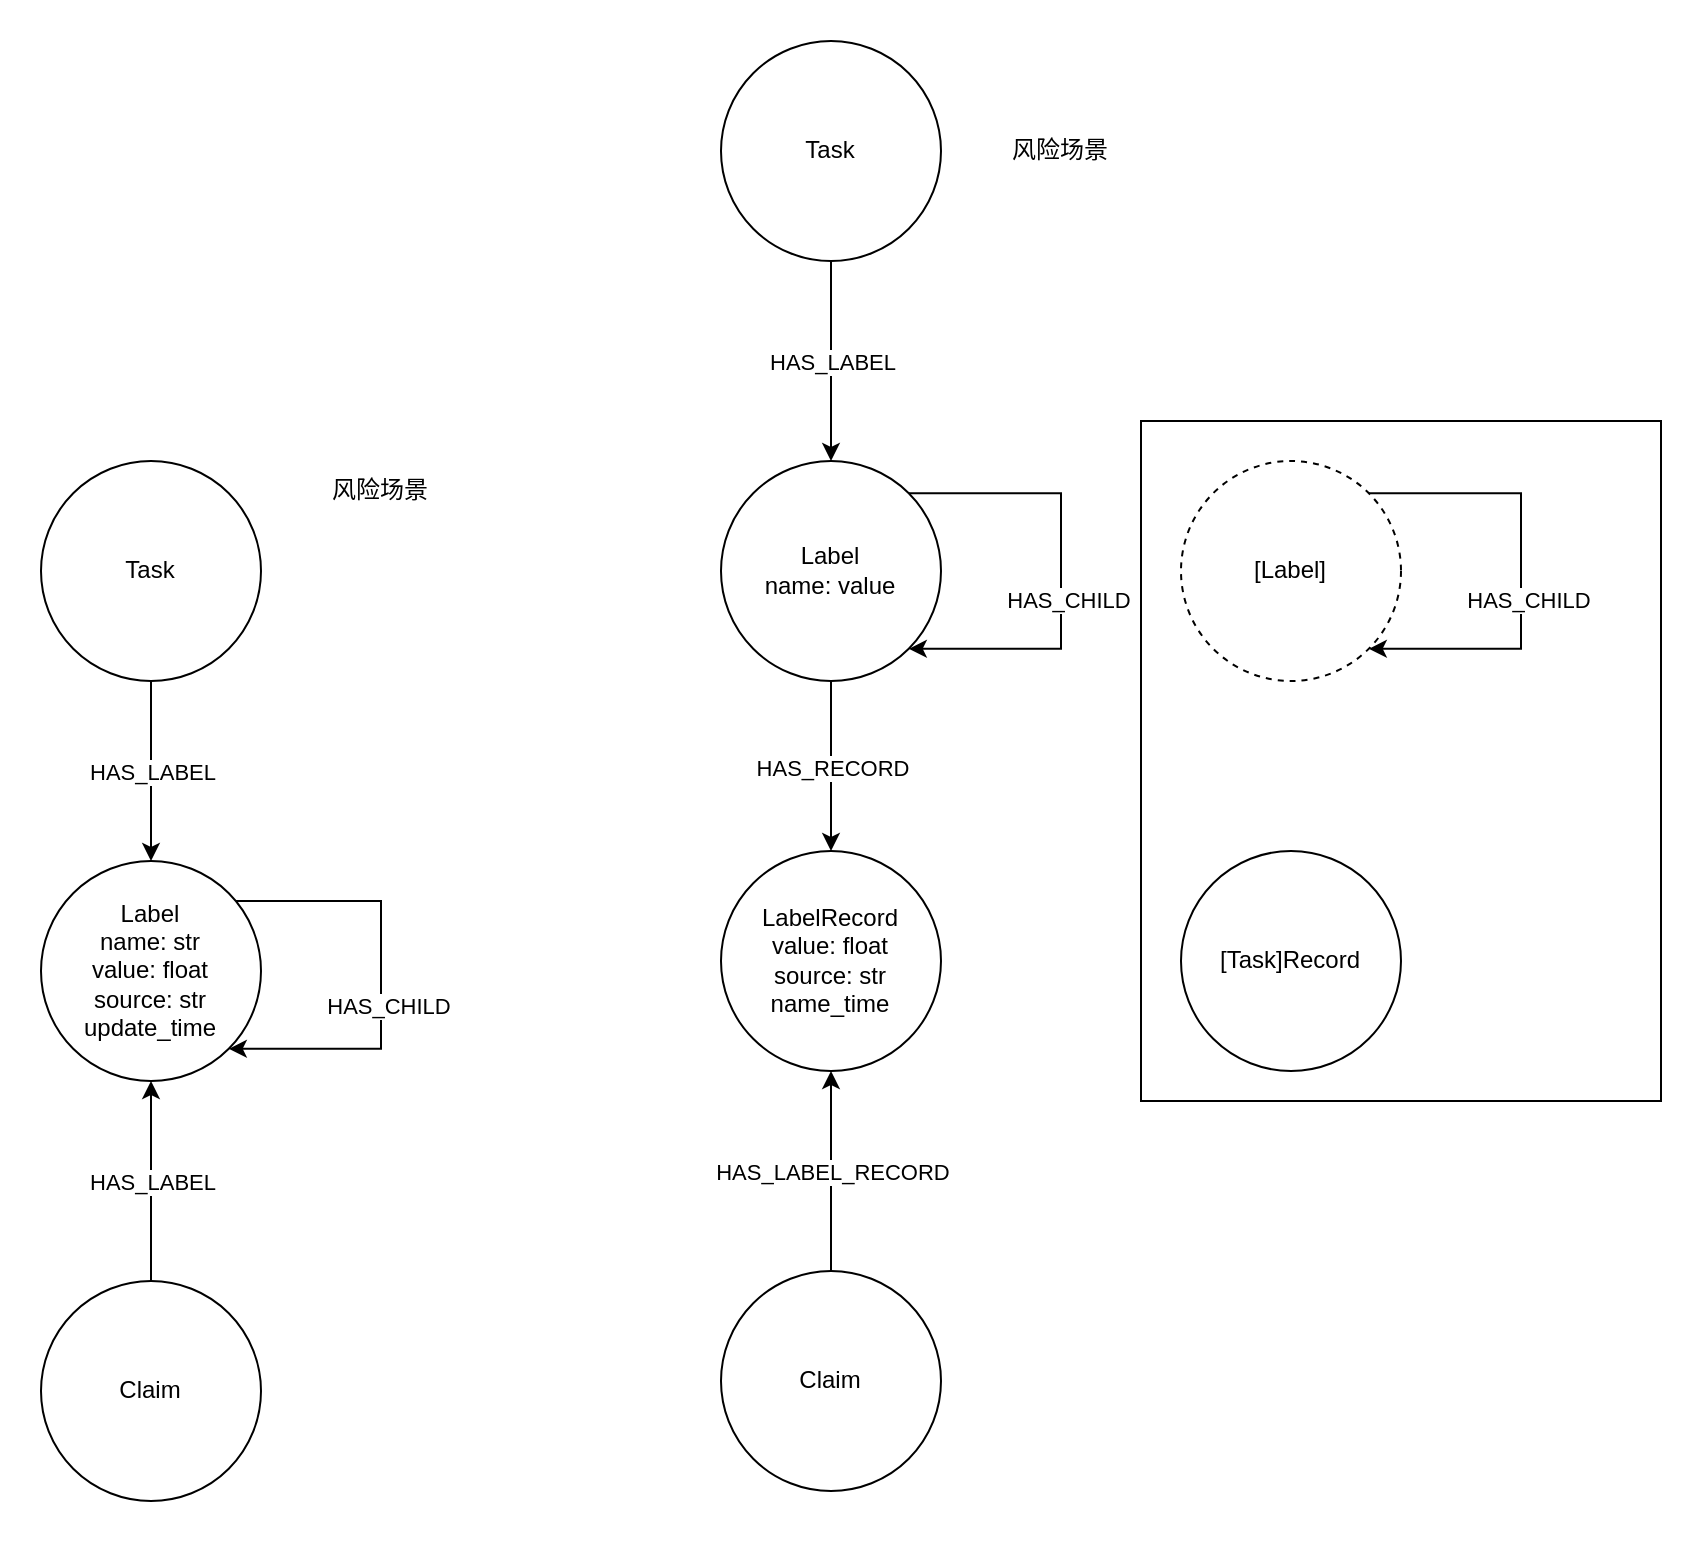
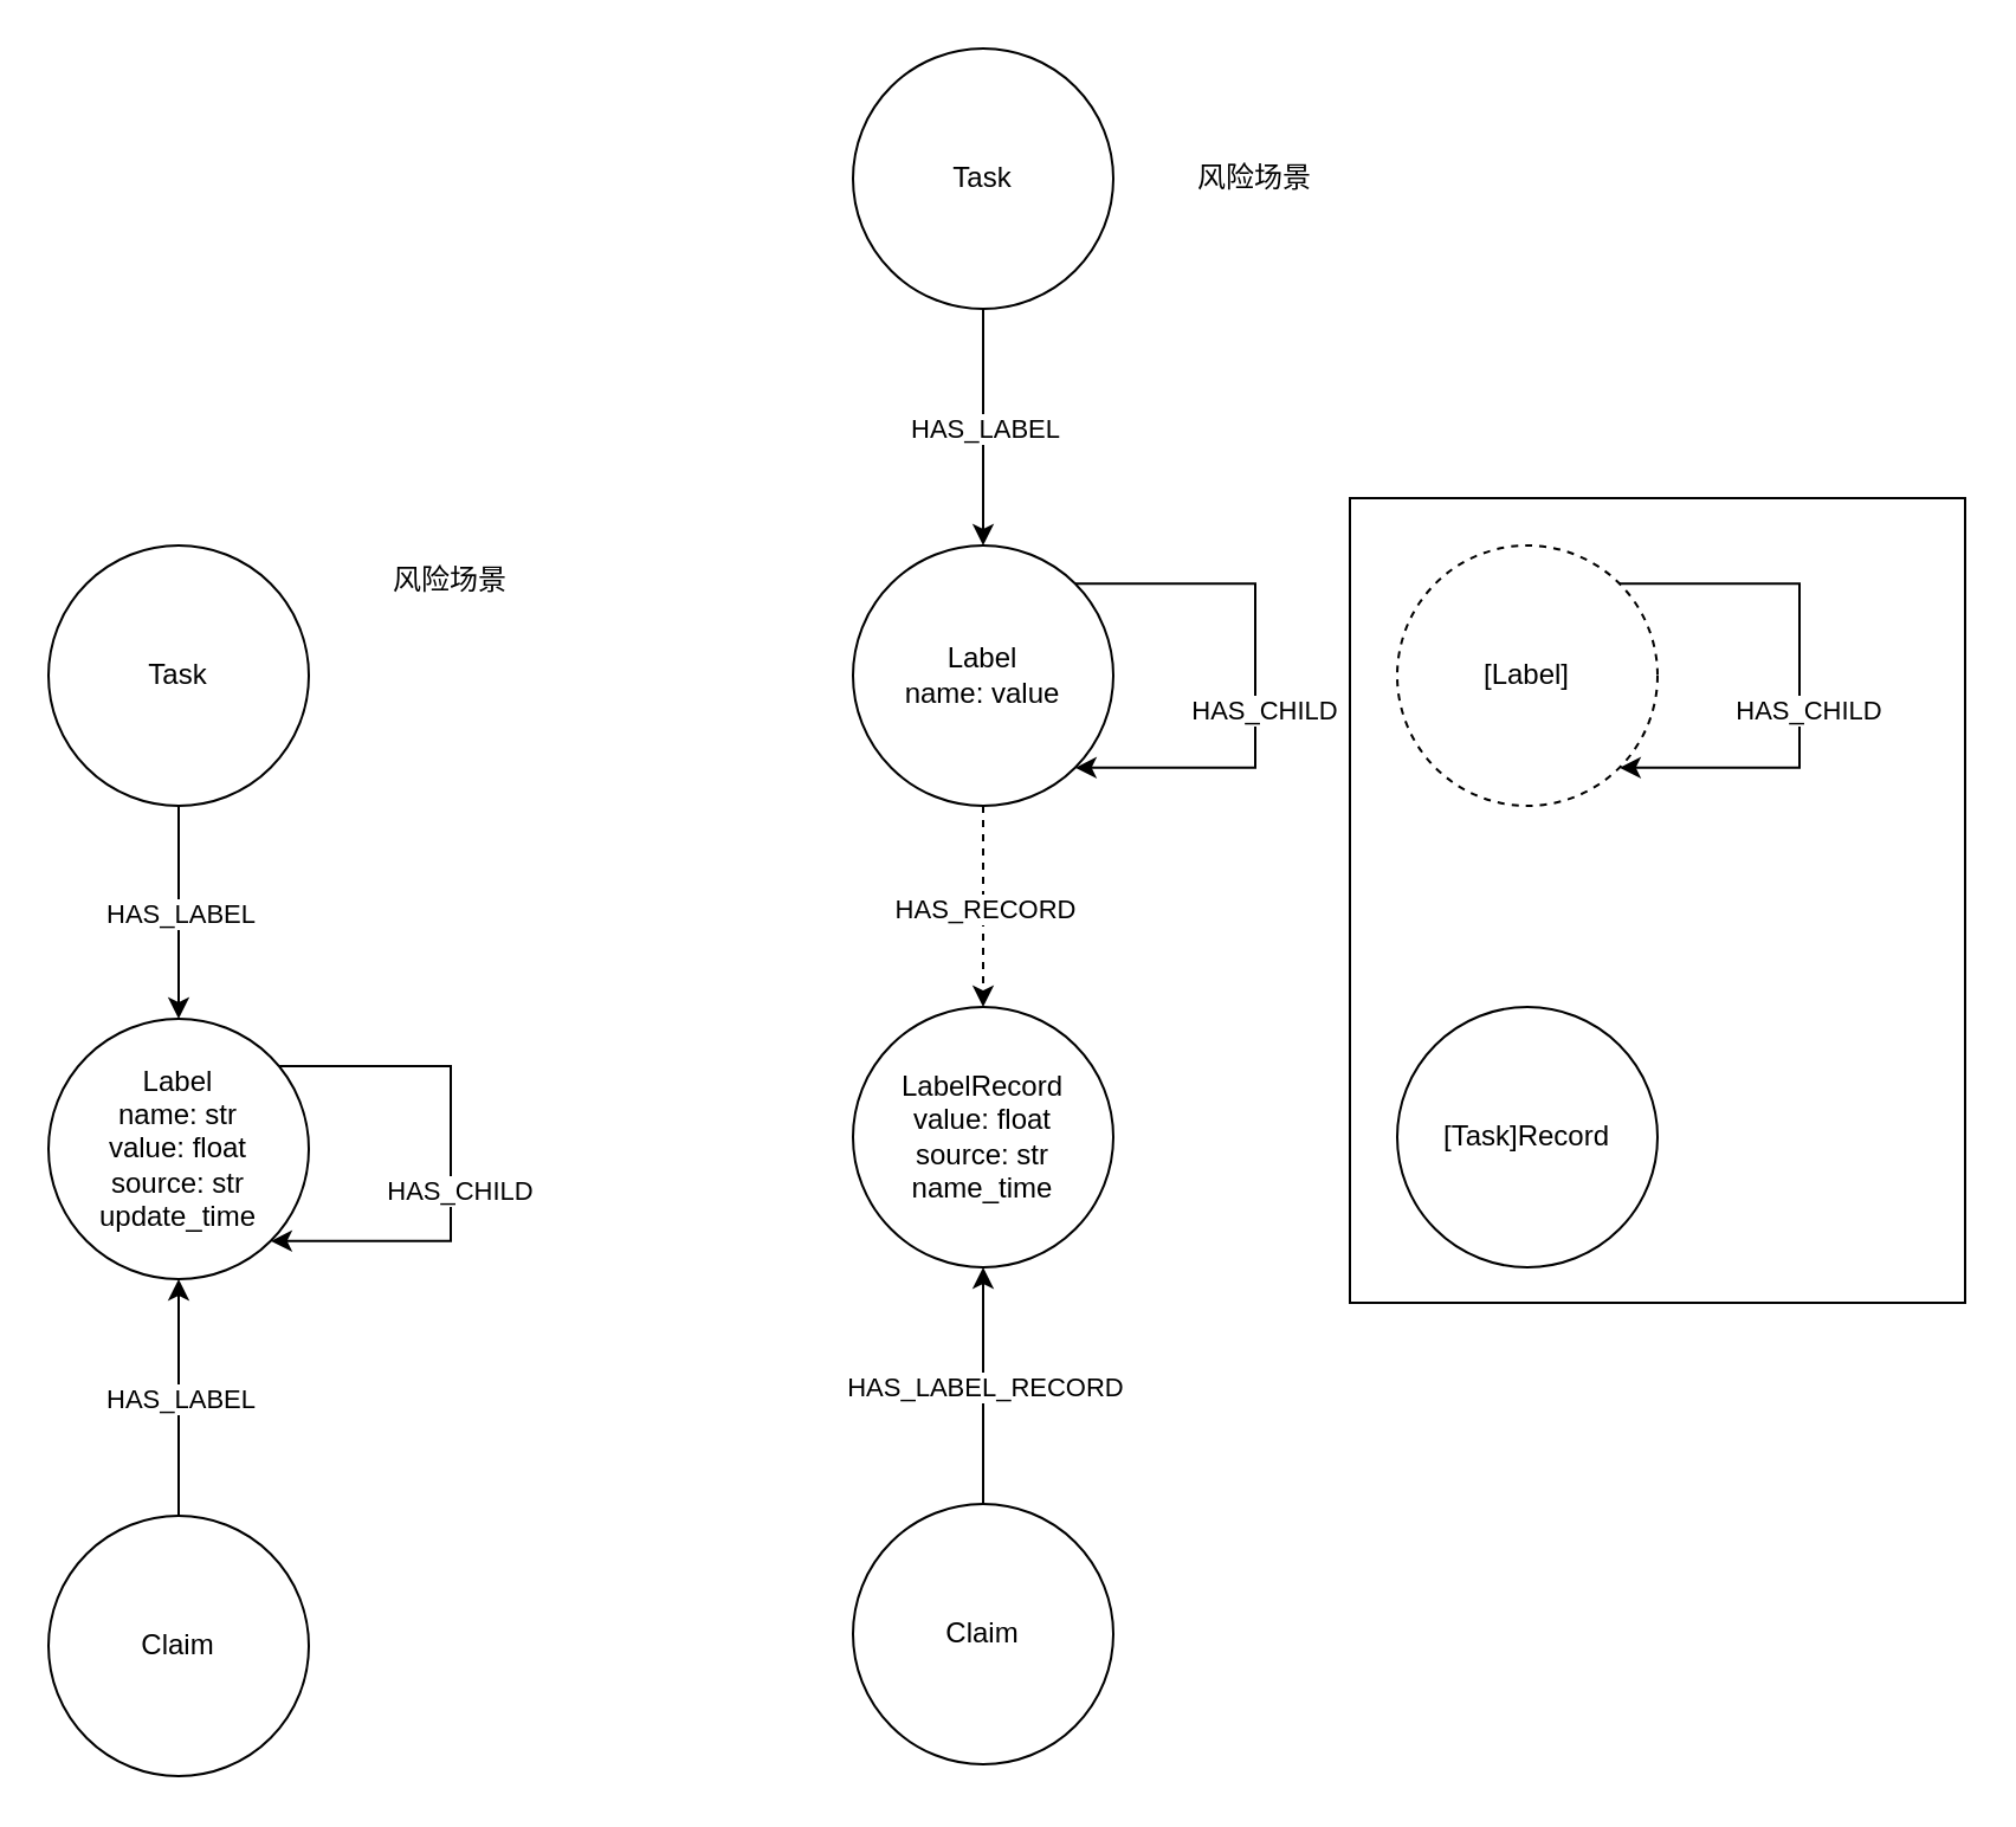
  <mxCell id="0" />
  <mxCell id="1" parent="0" />
  <mxCell id="2" value="Label&lt;br&gt;name: str&lt;br&gt;value: float&lt;br&gt;source: str&lt;br&gt;update_time" style="ellipse;whiteSpace=wrap;html=1;aspect=fixed;" vertex="1" parent="1"><mxGeometry x="20" y="430" width="110" height="110" as="geometry" /></mxCell>
  <mxCell id="3" value="Claim" style="ellipse;whiteSpace=wrap;html=1;aspect=fixed;" vertex="1" parent="1"><mxGeometry x="20" y="640" width="110" height="110" as="geometry" /></mxCell>
  <mxCell id="4" value="" style="endArrow=classic;html=1;rounded=0;edgeStyle=orthogonalEdgeStyle;entryX=0.5;entryY=1;entryDx=0;entryDy=0;exitX=0.5;exitY=0;exitDx=0;exitDy=0;" edge="1" parent="1" source="3" target="2"><mxGeometry relative="1" as="geometry"><mxPoint x="80" y="610" as="sourcePoint" /><mxPoint x="180" y="610" as="targetPoint" /></mxGeometry></mxCell>
  <mxCell id="5" value="HAS_LABEL" style="edgeLabel;resizable=0;html=1;align=center;verticalAlign=middle;" connectable="0" vertex="1" parent="4"><mxGeometry relative="1" as="geometry" /></mxCell>
  <mxCell id="6" value="" style="edgeStyle=elbowEdgeStyle;elbow=horizontal;endArrow=classic;html=1;rounded=0;entryX=1;entryY=1;entryDx=0;entryDy=0;" edge="1" parent="1" source="2" target="2"><mxGeometry width="50" height="50" relative="1" as="geometry"><mxPoint x="110" y="640" as="sourcePoint" /><mxPoint x="160" y="590" as="targetPoint" /><Array as="points"><mxPoint x="190" y="450" /><mxPoint x="140" y="370" /></Array></mxGeometry></mxCell>
  <mxCell id="7" value="HAS_CHILD" style="edgeLabel;html=1;align=center;verticalAlign=middle;resizable=0;points=[];" vertex="1" connectable="0" parent="6"><mxGeometry x="0.122" y="3" relative="1" as="geometry"><mxPoint as="offset" /></mxGeometry></mxCell>
  <mxCell id="8" value="Task" style="ellipse;whiteSpace=wrap;html=1;aspect=fixed;" vertex="1" parent="1"><mxGeometry x="20" y="230" width="110" height="110" as="geometry" /></mxCell>
  <mxCell id="9" value="" style="endArrow=classic;html=1;rounded=0;edgeStyle=orthogonalEdgeStyle;exitX=0.5;exitY=1;exitDx=0;exitDy=0;" edge="1" parent="1" source="8"><mxGeometry relative="1" as="geometry"><mxPoint x="85" y="650" as="sourcePoint" /><mxPoint x="75" y="430" as="targetPoint" /></mxGeometry></mxCell>
  <mxCell id="10" value="HAS_LABEL" style="edgeLabel;resizable=0;html=1;align=center;verticalAlign=middle;" connectable="0" vertex="1" parent="9"><mxGeometry relative="1" as="geometry" /></mxCell>
  <mxCell id="11" value="风险场景" style="text;html=1;strokeColor=none;fillColor=none;align=center;verticalAlign=middle;whiteSpace=wrap;rounded=0;" vertex="1" parent="1"><mxGeometry x="140" y="230" width="100" height="30" as="geometry" /></mxCell>
  <mxCell id="12" value="LabelRecord&lt;br&gt;value: float&lt;br&gt;source: str&lt;br&gt;name_time" style="ellipse;whiteSpace=wrap;html=1;aspect=fixed;" vertex="1" parent="1"><mxGeometry x="360" y="425" width="110" height="110" as="geometry" /></mxCell>
  <mxCell id="13" value="Claim" style="ellipse;whiteSpace=wrap;html=1;aspect=fixed;" vertex="1" parent="1"><mxGeometry x="360" y="635" width="110" height="110" as="geometry" /></mxCell>
  <mxCell id="14" value="" style="endArrow=classic;html=1;rounded=0;edgeStyle=orthogonalEdgeStyle;entryX=0.5;entryY=1;entryDx=0;entryDy=0;exitX=0.5;exitY=0;exitDx=0;exitDy=0;" edge="1" parent="1" source="13" target="12"><mxGeometry relative="1" as="geometry"><mxPoint x="420" y="605" as="sourcePoint" /><mxPoint x="520" y="605" as="targetPoint" /></mxGeometry></mxCell>
  <mxCell id="15" value="HAS_LABEL_RECORD" style="edgeLabel;resizable=0;html=1;align=center;verticalAlign=middle;" connectable="0" vertex="1" parent="14"><mxGeometry relative="1" as="geometry" /></mxCell>
  <mxCell id="16" value="" style="edgeStyle=elbowEdgeStyle;elbow=horizontal;endArrow=classic;html=1;rounded=0;exitX=1;exitY=0;exitDx=0;exitDy=0;entryX=1;entryY=1;entryDx=0;entryDy=0;" edge="1" parent="1" source="22" target="22"><mxGeometry width="50" height="50" relative="1" as="geometry"><mxPoint x="450" y="635" as="sourcePoint" /><mxPoint x="500" y="585" as="targetPoint" /><Array as="points"><mxPoint x="530" y="445" /><mxPoint x="480" y="365" /></Array></mxGeometry></mxCell>
  <mxCell id="17" value="HAS_CHILD" style="edgeLabel;html=1;align=center;verticalAlign=middle;resizable=0;points=[];" vertex="1" connectable="0" parent="16"><mxGeometry x="0.122" y="3" relative="1" as="geometry"><mxPoint as="offset" /></mxGeometry></mxCell>
  <mxCell id="18" value="Task" style="ellipse;whiteSpace=wrap;html=1;aspect=fixed;" vertex="1" parent="1"><mxGeometry x="360" y="20" width="110" height="110" as="geometry" /></mxCell>
  <mxCell id="19" value="" style="endArrow=classic;html=1;rounded=0;edgeStyle=orthogonalEdgeStyle;exitX=0.5;exitY=1;exitDx=0;exitDy=0;entryX=0.5;entryY=0;entryDx=0;entryDy=0;" edge="1" parent="1" source="18" target="22"><mxGeometry relative="1" as="geometry"><mxPoint x="425" y="645" as="sourcePoint" /><mxPoint x="290" y="200" as="targetPoint" /></mxGeometry></mxCell>
  <mxCell id="20" value="HAS_LABEL" style="edgeLabel;resizable=0;html=1;align=center;verticalAlign=middle;" connectable="0" vertex="1" parent="19"><mxGeometry relative="1" as="geometry" /></mxCell>
  <mxCell id="21" value="风险场景" style="text;html=1;strokeColor=none;fillColor=none;align=center;verticalAlign=middle;whiteSpace=wrap;rounded=0;" vertex="1" parent="1"><mxGeometry x="480" y="60" width="100" height="30" as="geometry" /></mxCell>
  <mxCell id="22" value="Label&lt;br&gt;name: value" style="ellipse;whiteSpace=wrap;html=1;aspect=fixed;" vertex="1" parent="1"><mxGeometry x="360" y="230" width="110" height="110" as="geometry" /></mxCell>
- <mxCell id="23" value="" style="endArrow=classic;html=1;rounded=0;edgeStyle=orthogonalEdgeStyle;entryX=0.5;entryY=0;entryDx=0;entryDy=0;" edge="1" parent="1" source="22" target="12"><mxGeometry relative="1" as="geometry"><mxPoint x="425" y="140" as="sourcePoint" /><mxPoint x="425" y="240" as="targetPoint" /></mxGeometry></mxCell>
+ <mxCell id="23" value="" style="endArrow=classic;html=1;rounded=0;edgeStyle=orthogonalEdgeStyle;entryX=0.5;entryY=0;entryDx=0;entryDy=0;dashed=1;" edge="1" parent="1" source="22" target="12"><mxGeometry relative="1" as="geometry"><mxPoint x="425" y="140" as="sourcePoint" /><mxPoint x="425" y="240" as="targetPoint" /></mxGeometry></mxCell>
  <mxCell id="24" value="HAS_RECORD" style="edgeLabel;resizable=0;html=1;align=center;verticalAlign=middle;" connectable="0" vertex="1" parent="23"><mxGeometry relative="1" as="geometry" /></mxCell>
  <mxCell id="25" value="" style="edgeStyle=elbowEdgeStyle;elbow=horizontal;endArrow=classic;html=1;rounded=0;exitX=1;exitY=0;exitDx=0;exitDy=0;entryX=1;entryY=1;entryDx=0;entryDy=0;" edge="1" parent="1" source="27" target="27"><mxGeometry width="50" height="50" relative="1" as="geometry"><mxPoint x="680" y="635" as="sourcePoint" /><mxPoint x="730" y="585" as="targetPoint" /><Array as="points"><mxPoint x="760" y="445" /><mxPoint x="710" y="365" /></Array></mxGeometry></mxCell>
  <mxCell id="26" value="HAS_CHILD" style="edgeLabel;html=1;align=center;verticalAlign=middle;resizable=0;points=[];" vertex="1" connectable="0" parent="25"><mxGeometry x="0.122" y="3" relative="1" as="geometry"><mxPoint as="offset" /></mxGeometry></mxCell>
  <mxCell id="27" value="[Label]" style="ellipse;whiteSpace=wrap;html=1;aspect=fixed;dashed=1;" vertex="1" parent="1"><mxGeometry x="590" y="230" width="110" height="110" as="geometry" /></mxCell>
  <mxCell id="28" value="[Task]Record" style="ellipse;whiteSpace=wrap;html=1;aspect=fixed;" vertex="1" parent="1"><mxGeometry x="590" y="425" width="110" height="110" as="geometry" /></mxCell>
  <mxCell id="29" value="" style="rounded=0;whiteSpace=wrap;html=1;fillColor=none;" vertex="1" parent="1"><mxGeometry x="570" y="210" width="260" height="340" as="geometry" /></mxCell>
